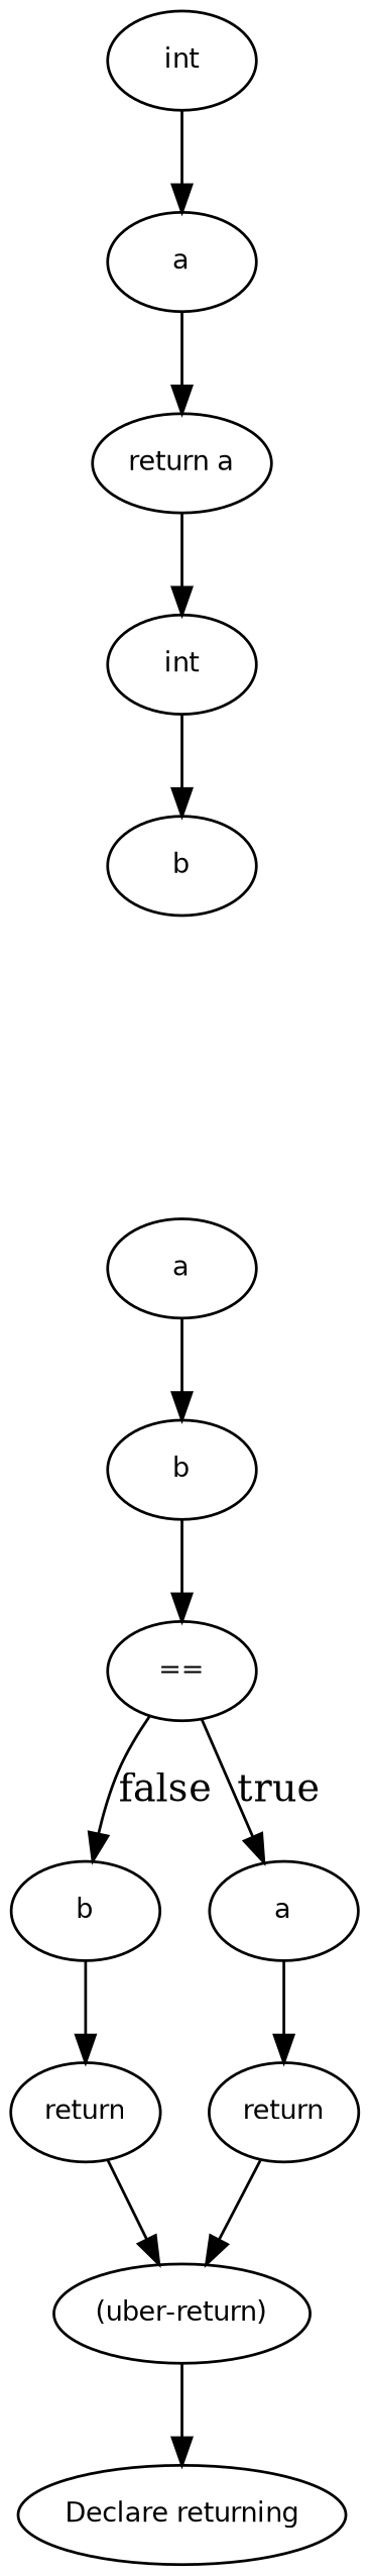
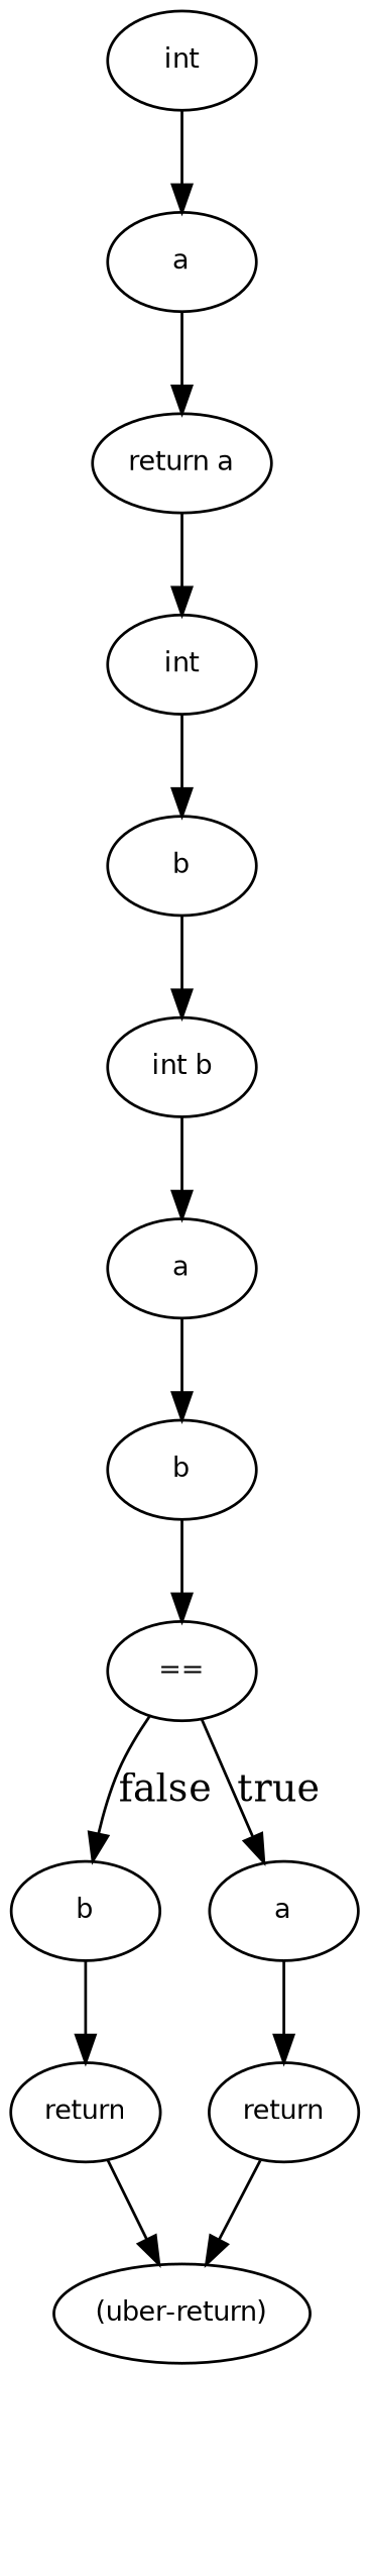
  digraph {
    node [fontname=Helvetica fontsize=10]
    n1 [label=b]
+   n2 [label="int b"]
    n3 [label=a]
    n4 [label=b]
    n5 [label=return]
    n6 [label="(uber-return)"]
    n7 [label=int]
-   n8 [label="Declare returning"]
    n9 [label=b]
    n10 [label=a]
    n11 [label=return]
    n12 [label=a]
    n13 [label="return a"]
    n14 [label=int]
    n15 [label="=="]
+   n1 -> n2
+   n2 -> n3
    n3 -> n9
    n4 -> n5
    n5 -> n6
-   n6 -> n8
    n7 -> n1
    n9 -> n15
    n10 -> n11
    n11 -> n6
    n12 -> n13
    n13 -> n7
    n14 -> n12
    n15 -> n4 [label=false]
    n15 -> n10 [label=true]
  }
